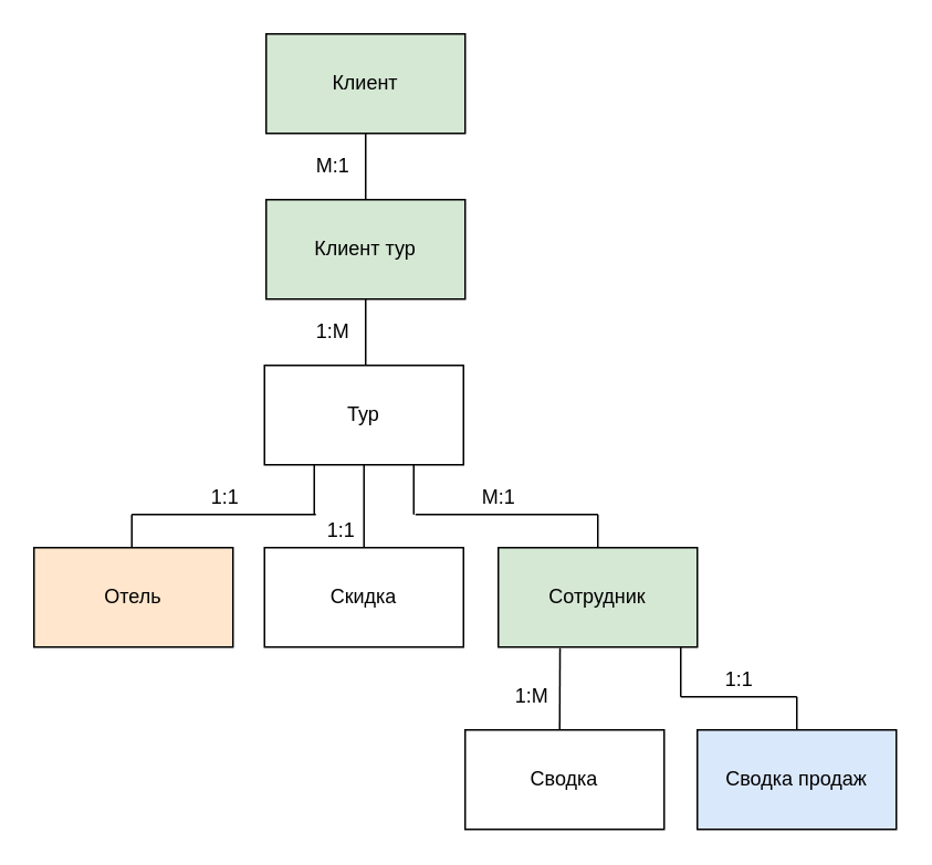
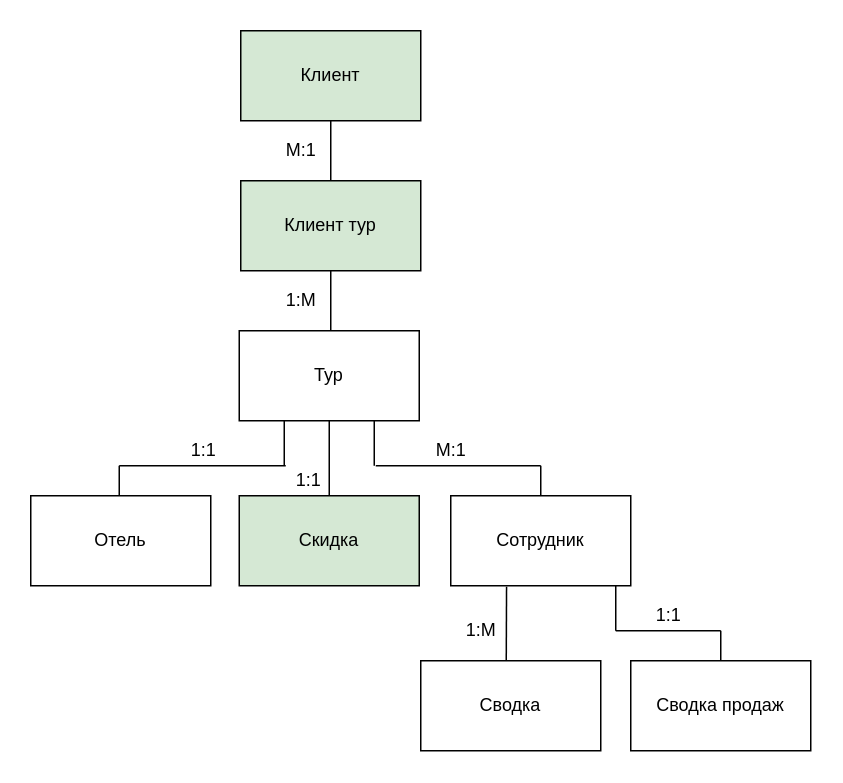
  <mxCell id="0" />
  <mxCell id="1" parent="0" />
  <mxCell id="2" value="&lt;span style=&quot;white-space: normal&quot;&gt;Клиент&lt;/span&gt;" style="rounded=0;whiteSpace=wrap;html=1;fillColor=#d5e8d4;" vertex="1" parent="1"><mxGeometry x="160" y="20" width="120" height="60" as="geometry" /></mxCell>
  <mxCell id="3" value="&lt;span style=&quot;white-space: normal&quot;&gt;Тур&lt;/span&gt;&lt;span style=&quot;color: rgba(0 , 0 , 0 , 0) ; font-family: monospace ; font-size: 0px ; white-space: nowrap&quot;&gt;%3CmxGraphModel%3E%3Croot%3E%3CmxCell%20id%3D%220%22%2F%3E%3CmxCell%20id%3D%221%22%20parent%3D%220%22%2F%3E%3CmxCell%20id%3D%222%22%20value%3D%22%26lt%3Bspan%20style%3D%26quot%3Bwhite-space%3A%20normal%26quot%3B%26gt%3B%D0%9A%D0%BB%D0%B8%D0%B5%D0%BD%D1%82%26lt%3B%2Fspan%26gt%3B%22%20style%3D%22rounded%3D0%3BwhiteSpace%3Dwrap%3Bhtml%3D1%3B%22%20vertex%3D%221%22%20parent%3D%221%22%3E%3CmxGeometry%20x%3D%22320%22%20y%3D%22280%22%20width%3D%22120%22%20height%3D%2260%22%20as%3D%22geometry%22%2F%3E%3C%2FmxCell%3E%3C%2Froot%3E%3C%2FmxGraphModel%3E&lt;/span&gt;" style="rounded=0;whiteSpace=wrap;html=1;" vertex="1" parent="1"><mxGeometry x="159" y="220" width="120" height="60" as="geometry" /></mxCell>
- <mxCell id="4" value="&lt;span style=&quot;white-space: normal&quot;&gt;Сотрудник&lt;/span&gt;" style="rounded=0;whiteSpace=wrap;html=1;fillColor=#d5e8d4;" vertex="1" parent="1"><mxGeometry x="300" y="330" width="120" height="60" as="geometry" /></mxCell>
+ <mxCell id="4" value="&lt;span style=&quot;white-space: normal&quot;&gt;Сотрудник&lt;/span&gt;" style="rounded=0;whiteSpace=wrap;html=1;" vertex="1" parent="1"><mxGeometry x="300" y="330" width="120" height="60" as="geometry" /></mxCell>
  <mxCell id="5" value="&lt;span style=&quot;white-space: normal&quot;&gt;Сводка&lt;/span&gt;" style="rounded=0;whiteSpace=wrap;html=1;" vertex="1" parent="1"><mxGeometry x="280" y="440" width="120" height="60" as="geometry" /></mxCell>
- <mxCell id="6" value="&lt;span style=&quot;white-space: normal&quot;&gt;Сводка продаж&lt;/span&gt;" style="rounded=0;whiteSpace=wrap;html=1;fillColor=#dae8fc;" vertex="1" parent="1"><mxGeometry x="420" y="440" width="120" height="60" as="geometry" /></mxCell>
+ <mxCell id="6" value="&lt;span style=&quot;white-space: normal&quot;&gt;Сводка продаж&lt;/span&gt;" style="rounded=0;whiteSpace=wrap;html=1;" vertex="1" parent="1"><mxGeometry x="420" y="440" width="120" height="60" as="geometry" /></mxCell>
  <mxCell id="7" value="1:M" style="text;html=1;align=center;verticalAlign=middle;resizable=0;points=[];;autosize=1;" vertex="1" parent="1"><mxGeometry x="300" y="410" width="40" height="20" as="geometry" /></mxCell>
  <mxCell id="8" value="M:1" style="text;html=1;align=center;verticalAlign=middle;resizable=0;points=[];;autosize=1;" vertex="1" parent="1"><mxGeometry x="180" y="90" width="40" height="20" as="geometry" /></mxCell>
  <mxCell id="9" value="1:M" style="text;html=1;align=center;verticalAlign=middle;resizable=0;points=[];;autosize=1;" vertex="1" parent="1"><mxGeometry x="180" y="190" width="40" height="20" as="geometry" /></mxCell>
  <mxCell id="10" value="1:1" style="text;html=1;align=center;verticalAlign=middle;resizable=0;points=[];;autosize=1;" vertex="1" parent="1"><mxGeometry x="430" y="400" width="30" height="20" as="geometry" /></mxCell>
  <mxCell id="11" value="&lt;span style=&quot;white-space: normal&quot;&gt;Клиент тур&lt;/span&gt;" style="rounded=0;whiteSpace=wrap;html=1;fillColor=#d5e8d4;" vertex="1" parent="1"><mxGeometry x="160" y="120" width="120" height="60" as="geometry" /></mxCell>
  <mxCell id="12" value="M:1" style="text;html=1;align=center;verticalAlign=middle;resizable=0;points=[];;autosize=1;" vertex="1" parent="1"><mxGeometry x="280" y="290" width="40" height="20" as="geometry" /></mxCell>
  <mxCell id="13" value="" style="endArrow=none;html=1;entryX=0.5;entryY=1;entryDx=0;entryDy=0;" edge="1" parent="1" target="2"><mxGeometry width="50" height="50" relative="1" as="geometry"><mxPoint x="220" y="120" as="sourcePoint" /><mxPoint x="180" y="260" as="targetPoint" /></mxGeometry></mxCell>
  <mxCell id="14" value="" style="endArrow=none;html=1;entryX=0.25;entryY=1;entryDx=0;entryDy=0;" edge="1" parent="1" target="3"><mxGeometry width="50" height="50" relative="1" as="geometry"><mxPoint x="189" y="310" as="sourcePoint" /><mxPoint x="149" y="280" as="targetPoint" /></mxGeometry></mxCell>
  <mxCell id="15" value="" style="endArrow=none;html=1;" edge="1" parent="1"><mxGeometry width="50" height="50" relative="1" as="geometry"><mxPoint x="79" y="310" as="sourcePoint" /><mxPoint x="190" y="310" as="targetPoint" /></mxGeometry></mxCell>
  <mxCell id="16" value="" style="endArrow=none;html=1;entryX=0.25;entryY=1;entryDx=0;entryDy=0;" edge="1" parent="1"><mxGeometry width="50" height="50" relative="1" as="geometry"><mxPoint x="410" y="420" as="sourcePoint" /><mxPoint x="410" y="390" as="targetPoint" /></mxGeometry></mxCell>
  <mxCell id="17" value="" style="endArrow=none;html=1;" edge="1" parent="1"><mxGeometry width="50" height="50" relative="1" as="geometry"><mxPoint x="410" y="420" as="sourcePoint" /><mxPoint x="480" y="420" as="targetPoint" /></mxGeometry></mxCell>
  <mxCell id="18" value="" style="endArrow=none;html=1;" edge="1" parent="1"><mxGeometry width="50" height="50" relative="1" as="geometry"><mxPoint x="79" y="310" as="sourcePoint" /><mxPoint x="79" y="330" as="targetPoint" /></mxGeometry></mxCell>
  <mxCell id="19" value="" style="endArrow=none;html=1;" edge="1" parent="1"><mxGeometry width="50" height="50" relative="1" as="geometry"><mxPoint x="480" y="440" as="sourcePoint" /><mxPoint x="480" y="420" as="targetPoint" /></mxGeometry></mxCell>
  <mxCell id="20" value="" style="endArrow=none;html=1;entryX=0.5;entryY=1;entryDx=0;entryDy=0;" edge="1" parent="1" target="11"><mxGeometry width="50" height="50" relative="1" as="geometry"><mxPoint x="220" y="220" as="sourcePoint" /><mxPoint x="270" y="100" as="targetPoint" /></mxGeometry></mxCell>
  <mxCell id="21" value="" style="endArrow=none;html=1;exitX=0.31;exitY=1.01;exitDx=0;exitDy=0;exitPerimeter=0;" edge="1" parent="1" source="4"><mxGeometry width="50" height="50" relative="1" as="geometry"><mxPoint x="270" y="230" as="sourcePoint" /><mxPoint x="337" y="440" as="targetPoint" /></mxGeometry></mxCell>
  <mxCell id="22" value="" style="endArrow=none;html=1;entryX=0.75;entryY=1;entryDx=0;entryDy=0;" edge="1" parent="1" target="3"><mxGeometry width="50" height="50" relative="1" as="geometry"><mxPoint x="249" y="310" as="sourcePoint" /><mxPoint x="290" y="280" as="targetPoint" /></mxGeometry></mxCell>
  <mxCell id="23" value="" style="endArrow=none;html=1;" edge="1" parent="1"><mxGeometry width="50" height="50" relative="1" as="geometry"><mxPoint x="250" y="310" as="sourcePoint" /><mxPoint x="360" y="310" as="targetPoint" /></mxGeometry></mxCell>
  <mxCell id="24" value="" style="endArrow=none;html=1;" edge="1" parent="1"><mxGeometry width="50" height="50" relative="1" as="geometry"><mxPoint x="360" y="330" as="sourcePoint" /><mxPoint x="360" y="310" as="targetPoint" /></mxGeometry></mxCell>
- <mxCell id="25" value="Отель" style="rounded=0;whiteSpace=wrap;html=1;fillColor=#ffe6cc;" vertex="1" parent="1"><mxGeometry x="20" y="330" width="120" height="60" as="geometry" /></mxCell>
- <mxCell id="26" value="&lt;span style=&quot;white-space: normal&quot;&gt;Скидка&lt;/span&gt;" style="rounded=0;whiteSpace=wrap;html=1;" vertex="1" parent="1"><mxGeometry x="159" y="330" width="120" height="60" as="geometry" /></mxCell>
+ <mxCell id="25" value="Отель" style="rounded=0;whiteSpace=wrap;html=1;" vertex="1" parent="1"><mxGeometry x="20" y="330" width="120" height="60" as="geometry" /></mxCell>
+ <mxCell id="26" value="&lt;span style=&quot;white-space: normal&quot;&gt;Скидка&lt;/span&gt;" style="rounded=0;whiteSpace=wrap;html=1;fillColor=#d5e8d4;" vertex="1" parent="1"><mxGeometry x="159" y="330" width="120" height="60" as="geometry" /></mxCell>
  <mxCell id="27" value="" style="endArrow=none;html=1;entryX=0.5;entryY=1;entryDx=0;entryDy=0;" edge="1" parent="1" target="3"><mxGeometry width="50" height="50" relative="1" as="geometry"><mxPoint x="219" y="330" as="sourcePoint" /><mxPoint x="219" y="290" as="targetPoint" /></mxGeometry></mxCell>
  <mxCell id="28" value="1:1" style="text;html=1;align=center;verticalAlign=middle;resizable=0;points=[];;autosize=1;" vertex="1" parent="1"><mxGeometry x="120" y="290" width="30" height="20" as="geometry" /></mxCell>
  <mxCell id="29" value="1:1" style="text;html=1;align=center;verticalAlign=middle;resizable=0;points=[];;autosize=1;" vertex="1" parent="1"><mxGeometry x="190" y="310" width="30" height="20" as="geometry" /></mxCell>
